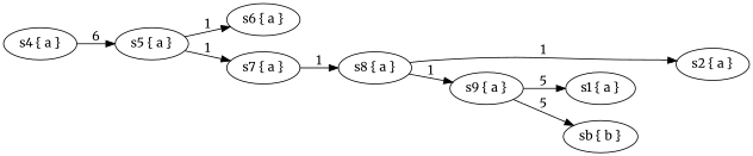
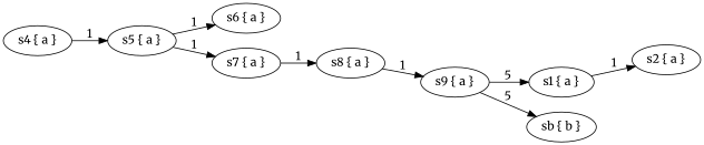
  digraph {
    fontname=Merriweather
    rankdir=LR
    node [fontname=Merriweather]
    edge [fontname=Merriweather]
    n1 [label="s1 { a }"]
    n2 [label="s2 { a }"]
    n3 [label="s4 { a }"]
    n4 [label="s5 { a }"]
    n5 [label="s6 { a }"]
    n6 [label="s7 { a }"]
    n7 [label="s8 { a }"]
    n8 [label="s9 { a }"]
    n9 [label="sb { b }"]
-   n7 -> n2 [label=1]
-   n3 -> n4 [label=6]
+   n1 -> n2 [label=1]
+   n3 -> n4 [label=1]
    n4 -> n5 [label=1]
    n4 -> n6 [label=1]
    n6 -> n7 [label=1]
    n7 -> n8 [label=1]
    n8 -> n1 [label=5]
    n8 -> n9 [label=5]
  }
